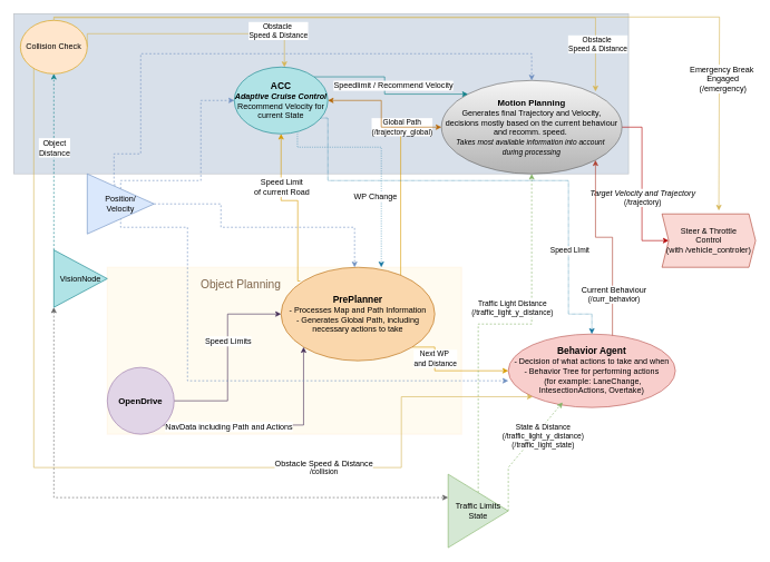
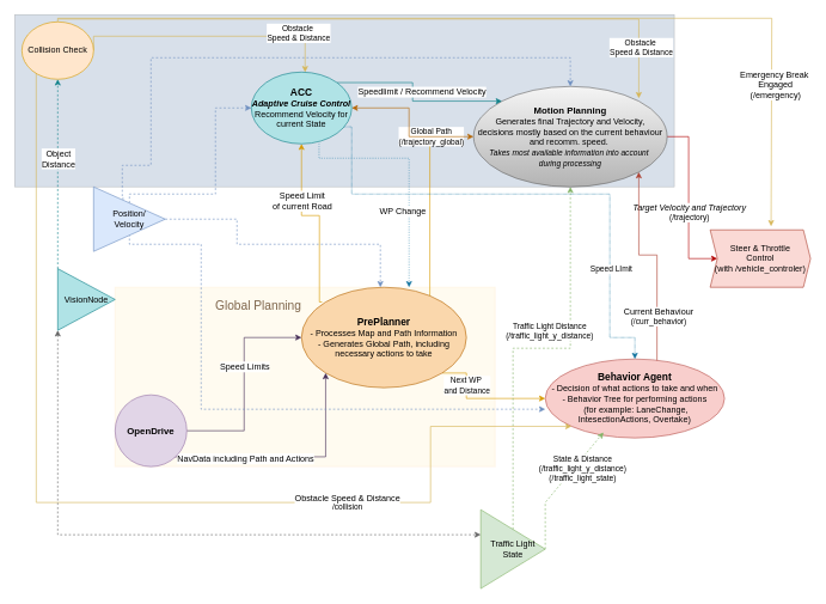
  <mxCell id="0" />
  <mxCell id="1" parent="0" />
  <mxCell id="2" value="" style="rounded=0;whiteSpace=wrap;html=1;fillColor=#3D6694;strokeColor=default;opacity=20;" parent="1" vertex="1"><mxGeometry x="20" y="20" width="920" height="240" as="geometry" /></mxCell>
  <mxCell id="3" value="" style="rounded=0;whiteSpace=wrap;html=1;fillColor=#fff2cc;strokeColor=#FFE6CC;opacity=30;strokeWidth=2;" vertex="1" parent="1"><mxGeometry x="160" y="400" width="530" height="250" as="geometry" /></mxCell>
  <mxCell id="4" style="edgeStyle=orthogonalEdgeStyle;rounded=0;orthogonalLoop=1;jettySize=auto;html=1;exitX=0;exitY=0;exitDx=0;exitDy=0;fillColor=#ffe6cc;strokeColor=#d79b00;entryX=0.5;entryY=1;entryDx=0;entryDy=0;" parent="1" edge="1"><mxGeometry relative="1" as="geometry"><Array as="points"><mxPoint x="445" y="421" /><mxPoint x="445" y="300" /><mxPoint x="420" y="300" /></Array><mxPoint x="448.683" y="420.503" as="sourcePoint" /><mxPoint x="420" y="200" as="targetPoint" /></mxGeometry></mxCell>
  <mxCell id="5" value="&lt;div style=&quot;font-size: 12px;&quot;&gt;&lt;font style=&quot;font-size: 12px;&quot;&gt;Speed Limit &lt;br&gt;&lt;/font&gt;&lt;/div&gt;&lt;div style=&quot;font-size: 12px;&quot;&gt;&lt;font style=&quot;font-size: 12px;&quot;&gt;of current Road&lt;br&gt;&lt;/font&gt;&lt;/div&gt;" style="edgeLabel;html=1;align=center;verticalAlign=middle;resizable=0;points=[];" parent="4" vertex="1" connectable="0"><mxGeometry x="-0.089" y="-5" relative="1" as="geometry"><mxPoint x="-30" y="-31" as="offset" /></mxGeometry></mxCell>
  <mxCell id="6" style="edgeStyle=orthogonalEdgeStyle;rounded=0;orthogonalLoop=1;jettySize=auto;html=1;fillColor=#ffcd28;gradientColor=#ffa500;strokeColor=#d79b00;exitX=1;exitY=0;exitDx=0;exitDy=0;endArrow=none;endFill=0;" parent="1" source="10" edge="1"><mxGeometry relative="1" as="geometry"><Array as="points"><mxPoint x="599" y="421" /><mxPoint x="599" y="190" /><mxPoint x="590" y="190" /></Array><mxPoint x="610" y="390" as="sourcePoint" /><mxPoint x="600" y="190" as="targetPoint" /></mxGeometry></mxCell>
  <mxCell id="7" value="&lt;div&gt;Global Path&lt;/div&gt;&lt;div&gt;(/trajectory_global)&lt;br&gt;&lt;/div&gt;" style="edgeLabel;html=1;align=center;verticalAlign=middle;resizable=0;points=[];" parent="6" vertex="1" connectable="0"><mxGeometry x="-0.099" y="1" relative="1" as="geometry"><mxPoint x="2" y="-128" as="offset" /></mxGeometry></mxCell>
  <mxCell id="8" style="edgeStyle=orthogonalEdgeStyle;rounded=0;orthogonalLoop=1;jettySize=auto;html=1;exitX=1;exitY=1;exitDx=0;exitDy=0;entryX=0;entryY=0.5;entryDx=0;entryDy=0;fillColor=#ffe6cc;strokeColor=#d79b00;" parent="1" source="10" target="24" edge="1"><mxGeometry relative="1" as="geometry"><Array as="points"><mxPoint x="650" y="520" /><mxPoint x="650" y="555" /></Array></mxGeometry></mxCell>
  <mxCell id="9" value="&lt;div&gt;Next WP&amp;nbsp;&lt;/div&gt;&lt;div&gt;and Distance&lt;/div&gt;" style="edgeLabel;html=1;align=center;verticalAlign=middle;resizable=0;points=[];" parent="8" vertex="1" connectable="0"><mxGeometry x="-0.362" y="4" relative="1" as="geometry"><mxPoint x="-4" y="-6" as="offset" /></mxGeometry></mxCell>
  <mxCell id="10" value="&lt;div style=&quot;font-size: 14px;&quot;&gt;&lt;b&gt;PrePlanner&lt;/b&gt;&lt;/div&gt;&lt;div&gt;- Processes Map and Path Information&lt;/div&gt;&lt;div&gt;- Generates Global Path, including necessary actions to take&lt;br&gt;&lt;/div&gt;" style="ellipse;whiteSpace=wrap;html=1;fillColor=#fad7ac;strokeColor=#b46504;" parent="1" vertex="1"><mxGeometry x="420" y="400" width="230" height="140" as="geometry" /></mxCell>
  <mxCell id="11" style="edgeStyle=orthogonalEdgeStyle;rounded=0;orthogonalLoop=1;jettySize=auto;html=1;exitX=0.638;exitY=0.863;exitDx=0;exitDy=0;entryX=0;entryY=1;entryDx=0;entryDy=0;fillColor=#76608a;strokeColor=#432D57;exitPerimeter=0;" parent="1" source="53" target="10" edge="1"><mxGeometry relative="1" as="geometry"><mxPoint x="242.426" y="638.284" as="sourcePoint" /></mxGeometry></mxCell>
  <mxCell id="12" value="&lt;font style=&quot;font-size: 12px;&quot;&gt;NavData including Path and Actions&lt;/font&gt;" style="edgeLabel;html=1;align=center;verticalAlign=middle;resizable=0;points=[];" parent="11" vertex="1" connectable="0"><mxGeometry x="-0.715" y="2" relative="1" as="geometry"><mxPoint x="69" y="4" as="offset" /></mxGeometry></mxCell>
  <mxCell id="13" style="edgeStyle=orthogonalEdgeStyle;rounded=0;orthogonalLoop=1;jettySize=auto;html=1;exitX=1;exitY=0.5;exitDx=0;exitDy=0;entryX=0;entryY=0.5;entryDx=0;entryDy=0;fillColor=#76608a;strokeColor=#432D57;" parent="1" source="53" target="10" edge="1"><mxGeometry relative="1" as="geometry"><mxPoint x="260" y="610" as="sourcePoint" /></mxGeometry></mxCell>
  <mxCell id="14" value="&lt;font style=&quot;font-size: 12px;&quot;&gt;Speed Limits&lt;/font&gt;" style="edgeLabel;html=1;align=center;verticalAlign=middle;resizable=0;points=[];" parent="13" vertex="1" connectable="0"><mxGeometry x="-0.212" relative="1" as="geometry"><mxPoint y="-56" as="offset" /></mxGeometry></mxCell>
  <mxCell id="15" style="edgeStyle=orthogonalEdgeStyle;rounded=0;orthogonalLoop=1;jettySize=auto;html=1;exitX=1;exitY=0.5;exitDx=0;exitDy=0;entryX=0;entryY=0.5;entryDx=0;entryDy=0;fillColor=#e51400;strokeColor=#B20000;" parent="1" source="18" target="21" edge="1"><mxGeometry relative="1" as="geometry"><Array as="points"><mxPoint x="960" y="190" /><mxPoint x="960" y="360" /></Array></mxGeometry></mxCell>
  <mxCell id="16" value="&lt;div&gt;&lt;i&gt;&lt;font style=&quot;font-size: 12px;&quot;&gt;Target Velocity and Trajectory &lt;/font&gt;&lt;/i&gt;&lt;/div&gt;(/trajectory)" style="edgeLabel;html=1;align=center;verticalAlign=middle;resizable=0;points=[];" parent="15" vertex="1" connectable="0"><mxGeometry x="-0.441" y="1" relative="1" as="geometry"><mxPoint x="-1" y="68" as="offset" /></mxGeometry></mxCell>
  <mxCell id="17" style="edgeStyle=orthogonalEdgeStyle;rounded=0;orthogonalLoop=1;jettySize=auto;html=1;exitX=0;exitY=0.5;exitDx=0;exitDy=0;entryX=1;entryY=0.5;entryDx=0;entryDy=0;startArrow=classic;startFill=1;fillColor=#fad7ac;strokeColor=#b46504;" parent="1" source="18" target="50" edge="1"><mxGeometry relative="1" as="geometry"><Array as="points"><mxPoint x="570" y="190" /><mxPoint x="570" y="150" /></Array></mxGeometry></mxCell>
  <mxCell id="18" value="&lt;div&gt;&lt;font style=&quot;font-size: 13px;&quot;&gt;&lt;b&gt;Motion Planning&lt;/b&gt;&lt;/font&gt;&lt;/div&gt;&lt;div&gt;&amp;nbsp;Generates final Trajectory and Velocity,&amp;nbsp;&lt;/div&gt;&lt;div&gt;decisions mostly based on the current behaviour and recomm. speed.&amp;nbsp;&lt;/div&gt;&lt;div&gt;&lt;font&gt;&lt;i&gt;&lt;span style=&quot;font-size: 11px;&quot;&gt;Takes most available information into account&amp;nbsp;&lt;/span&gt;&lt;/i&gt;&lt;/font&gt;&lt;/div&gt;&lt;div&gt;&lt;font&gt;&lt;i&gt;&lt;span style=&quot;font-size: 11px;&quot;&gt;during processing&lt;/span&gt;&lt;/i&gt;&lt;/font&gt;&lt;/div&gt;" style="ellipse;whiteSpace=wrap;html=1;fillColor=#f5f5f5;strokeColor=#666666;gradientColor=#b3b3b3;" parent="1" vertex="1"><mxGeometry x="660" y="120" width="270" height="140" as="geometry" /></mxCell>
  <mxCell id="19" style="edgeStyle=orthogonalEdgeStyle;rounded=0;orthogonalLoop=1;jettySize=auto;html=1;exitX=1;exitY=0;exitDx=0;exitDy=0;entryX=0;entryY=0;entryDx=0;entryDy=0;fillColor=#b0e3e6;strokeColor=#0e8088;" parent="1" source="50" target="18" edge="1"><mxGeometry relative="1" as="geometry" /></mxCell>
  <mxCell id="20" value="&lt;font style=&quot;font-size: 12px;&quot;&gt;Speedlimit / Recommend Velocity&lt;br&gt;&lt;/font&gt;" style="edgeLabel;html=1;align=center;verticalAlign=middle;resizable=0;points=[];" parent="19" vertex="1" connectable="0"><mxGeometry x="-0.117" y="-3" relative="1" as="geometry"><mxPoint x="15" y="5" as="offset" /></mxGeometry></mxCell>
  <mxCell id="21" value="&lt;div&gt;Steer &amp;amp; Throttle&lt;/div&gt;&lt;div&gt;Control&lt;br&gt;&lt;/div&gt;&lt;div&gt;(with /vehicle_controler)&lt;br&gt;&lt;/div&gt;" style="shape=step;perimeter=stepPerimeter;whiteSpace=wrap;html=1;fixedSize=1;size=10;fillColor=#fad9d5;strokeColor=#ae4132;" parent="1" vertex="1"><mxGeometry x="990" y="320" width="140" height="80" as="geometry" /></mxCell>
  <mxCell id="22" style="edgeStyle=orthogonalEdgeStyle;rounded=0;orthogonalLoop=1;jettySize=auto;html=1;exitX=1;exitY=0;exitDx=0;exitDy=0;entryX=1;entryY=1;entryDx=0;entryDy=0;fillColor=#fad9d5;strokeColor=#ae4132;" parent="1" target="18" edge="1"><mxGeometry relative="1" as="geometry"><mxPoint x="915.861" y="509.285" as="sourcePoint" /><mxPoint x="850.003" y="199.995" as="targetPoint" /><Array as="points"><mxPoint x="916" y="355" /><mxPoint x="891" y="355" /></Array></mxGeometry></mxCell>
  <mxCell id="23" value="&lt;div&gt;&lt;font style=&quot;font-size: 12px;&quot;&gt;Current Behaviour&lt;/font&gt;&lt;/div&gt;(/curr_behavior)" style="edgeLabel;html=1;align=center;verticalAlign=middle;resizable=0;points=[];" parent="22" vertex="1" connectable="0"><mxGeometry x="-0.735" y="-2" relative="1" as="geometry"><mxPoint y="-30" as="offset" /></mxGeometry></mxCell>
  <mxCell id="24" value="&lt;div&gt;&lt;b&gt;&lt;font style=&quot;font-size: 14px;&quot;&gt;Behavior Agent&lt;/font&gt;&lt;/b&gt;&lt;/div&gt;&lt;div&gt;- Decision of what actions to take and when&lt;/div&gt;&lt;div&gt;- Behavior Tree for performing actions&lt;br&gt;&lt;/div&gt;&lt;div&gt;&amp;nbsp;(for example: LaneChange,&lt;/div&gt;&lt;div&gt;IntesectionActions, Overtake)&lt;br&gt;&lt;/div&gt;" style="ellipse;whiteSpace=wrap;html=1;fillColor=#f8cecc;strokeColor=#b85450;" parent="1" vertex="1"><mxGeometry x="760" y="500" width="250" height="110" as="geometry" /></mxCell>
  <mxCell id="25" value="" style="endArrow=classic;html=1;rounded=0;entryX=0.325;entryY=0.93;entryDx=0;entryDy=0;entryPerimeter=0;exitX=1;exitY=0.5;exitDx=0;exitDy=0;dashed=1;fillColor=#d5e8d4;strokeColor=#82b366;" parent="1" source="34" target="24" edge="1"><mxGeometry width="50" height="50" relative="1" as="geometry"><mxPoint x="730" y="810" as="sourcePoint" /><mxPoint x="640" y="360" as="targetPoint" /><Array as="points"><mxPoint x="760" y="700" /></Array></mxGeometry></mxCell>
  <mxCell id="26" value="&lt;div&gt;State &amp;amp; Distance&lt;/div&gt;&lt;div&gt;(/traffic_light_y_distance)&lt;/div&gt;&lt;div&gt;(/traffic_light_state)&lt;br&gt;&lt;/div&gt;" style="edgeLabel;html=1;align=center;verticalAlign=middle;resizable=0;points=[];" parent="25" vertex="1" connectable="0"><mxGeometry x="0.011" y="3" relative="1" as="geometry"><mxPoint x="33" y="-21" as="offset" /></mxGeometry></mxCell>
  <mxCell id="27" style="edgeStyle=orthogonalEdgeStyle;rounded=0;orthogonalLoop=1;jettySize=auto;html=1;exitX=0.5;exitY=0;exitDx=0;exitDy=0;entryX=0;entryY=0.5;entryDx=0;entryDy=0;dashed=1;fillColor=#dae8fc;strokeColor=#6c8ebf;" parent="1" source="31" target="50" edge="1"><mxGeometry relative="1" as="geometry"><Array as="points"><mxPoint x="180" y="270" /><mxPoint x="300" y="270" /><mxPoint x="300" y="150" /></Array></mxGeometry></mxCell>
  <mxCell id="28" style="edgeStyle=orthogonalEdgeStyle;rounded=0;orthogonalLoop=1;jettySize=auto;html=1;exitX=1;exitY=0.5;exitDx=0;exitDy=0;entryX=0.474;entryY=0.007;entryDx=0;entryDy=0;dashed=1;fillColor=#dae8fc;strokeColor=#6c8ebf;entryPerimeter=0;" parent="1" source="31" target="10" edge="1"><mxGeometry relative="1" as="geometry"><Array as="points"><mxPoint x="330" y="305" /><mxPoint x="330" y="340" /><mxPoint x="530" y="340" /><mxPoint x="530" y="400" /></Array></mxGeometry></mxCell>
  <mxCell id="29" style="edgeStyle=orthogonalEdgeStyle;rounded=0;orthogonalLoop=1;jettySize=auto;html=1;exitX=0.5;exitY=1;exitDx=0;exitDy=0;entryX=0;entryY=0.636;entryDx=0;entryDy=0;dashed=1;fillColor=#dae8fc;strokeColor=#6c8ebf;entryPerimeter=0;" parent="1" target="24" edge="1"><mxGeometry relative="1" as="geometry"><Array as="points"><mxPoint x="180" y="340" /><mxPoint x="280" y="340" /><mxPoint x="280" y="570" /></Array><mxPoint x="180" y="320" as="sourcePoint" /><mxPoint x="760" y="557.5" as="targetPoint" /></mxGeometry></mxCell>
  <mxCell id="30" style="edgeStyle=orthogonalEdgeStyle;rounded=0;orthogonalLoop=1;jettySize=auto;html=1;exitX=0.41;exitY=0.2;exitDx=0;exitDy=0;entryX=0.5;entryY=0;entryDx=0;entryDy=0;dashed=1;fillColor=#dae8fc;strokeColor=#6c8ebf;exitPerimeter=0;" parent="1" source="31" target="18" edge="1"><mxGeometry relative="1" as="geometry"><Array as="points"><mxPoint x="171" y="273" /><mxPoint x="170" y="273" /><mxPoint x="170" y="230" /><mxPoint x="210" y="230" /><mxPoint x="210" y="80" /><mxPoint x="795" y="80" /></Array></mxGeometry></mxCell>
  <mxCell id="31" value="&lt;div&gt;Position/&lt;/div&gt;&lt;div&gt;Velocity&lt;br&gt;&lt;/div&gt;" style="triangle;whiteSpace=wrap;html=1;fillColor=#dae8fc;strokeColor=#6c8ebf;" parent="1" vertex="1"><mxGeometry x="130" y="260" width="100" height="90" as="geometry" /></mxCell>
  <mxCell id="32" style="edgeStyle=orthogonalEdgeStyle;rounded=0;orthogonalLoop=1;jettySize=auto;html=1;exitX=0.5;exitY=0;exitDx=0;exitDy=0;dashed=1;fillColor=#d5e8d4;strokeColor=#82b366;" parent="1" source="34" target="18" edge="1"><mxGeometry relative="1" as="geometry" /></mxCell>
  <mxCell id="33" value="&lt;div&gt;Traffic Light Distance&lt;/div&gt;&lt;div&gt;(/traffic_light_y_distance)&lt;/div&gt;" style="edgeLabel;html=1;align=center;verticalAlign=middle;resizable=0;points=[];" parent="32" vertex="1" connectable="0"><mxGeometry x="0.214" y="-4" relative="1" as="geometry"><mxPoint x="-34" y="-19" as="offset" /></mxGeometry></mxCell>
- <mxCell id="34" value="Traffic Limits State" style="triangle;whiteSpace=wrap;html=1;fillColor=#d5e8d4;strokeColor=#82b366;" parent="1" vertex="1"><mxGeometry x="670" y="710" width="90" height="110" as="geometry" /></mxCell>
+ <mxCell id="34" value="Traffic Light State" style="triangle;whiteSpace=wrap;html=1;fillColor=#d5e8d4;strokeColor=#82b366;" parent="1" vertex="1"><mxGeometry x="670" y="710" width="90" height="110" as="geometry" /></mxCell>
  <mxCell id="35" style="edgeStyle=orthogonalEdgeStyle;rounded=0;orthogonalLoop=1;jettySize=auto;html=1;exitX=0.5;exitY=0;exitDx=0;exitDy=0;entryX=1;entryY=0;entryDx=0;entryDy=0;fillColor=#fff2cc;strokeColor=#d6b656;" parent="1" edge="1"><mxGeometry relative="1" as="geometry"><mxPoint x="80" y="26" as="sourcePoint" /><mxPoint x="890.459" y="136.503" as="targetPoint" /><Array as="points"><mxPoint x="891" y="26" /></Array></mxGeometry></mxCell>
  <mxCell id="36" value="&lt;div&gt;Obstacle&amp;nbsp;&lt;/div&gt;&lt;div&gt;Speed &amp;amp; Distance&lt;/div&gt;" style="edgeLabel;html=1;align=center;verticalAlign=middle;resizable=0;points=[];" parent="35" vertex="1" connectable="0"><mxGeometry x="0.846" y="3" relative="1" as="geometry"><mxPoint as="offset" /></mxGeometry></mxCell>
  <mxCell id="37" style="edgeStyle=orthogonalEdgeStyle;rounded=0;orthogonalLoop=1;jettySize=auto;html=1;exitX=1;exitY=0.5;exitDx=0;exitDy=0;fillColor=#fff2cc;strokeColor=#d6b656;" parent="1" source="43" target="50" edge="1"><mxGeometry relative="1" as="geometry"><Array as="points"><mxPoint x="130" y="50" /><mxPoint x="425" y="50" /></Array></mxGeometry></mxCell>
  <mxCell id="38" value="&lt;div&gt;Obstacle&amp;nbsp;&lt;/div&gt;&lt;div&gt;Speed &amp;amp; Distance&lt;/div&gt;" style="edgeLabel;html=1;align=center;verticalAlign=middle;resizable=0;points=[];" parent="37" vertex="1" connectable="0"><mxGeometry x="0.69" y="4" relative="1" as="geometry"><mxPoint x="-4" y="-1" as="offset" /></mxGeometry></mxCell>
  <mxCell id="39" style="edgeStyle=orthogonalEdgeStyle;rounded=0;orthogonalLoop=1;jettySize=auto;html=1;fillColor=#fff2cc;strokeColor=#d6b656;entryX=0.25;entryY=0;entryDx=0;entryDy=0;exitX=0.5;exitY=0;exitDx=0;exitDy=0;" parent="1" edge="1" source="43"><mxGeometry relative="1" as="geometry"><mxPoint x="1075" y="315" as="targetPoint" /><mxPoint x="80" y="5" as="sourcePoint" /><Array as="points"><mxPoint x="80" y="25" /><mxPoint x="1076" y="25" /></Array></mxGeometry></mxCell>
  <mxCell id="40" value="&lt;div&gt;&lt;font style=&quot;font-size: 12px;&quot;&gt;Emergency Break&amp;nbsp;&lt;/font&gt;&lt;/div&gt;&lt;div&gt;&lt;font style=&quot;font-size: 12px;&quot;&gt;Engaged&lt;/font&gt;&lt;/div&gt;&lt;div&gt;&lt;font style=&quot;font-size: 12px;&quot;&gt;(/emergency)&lt;br&gt;&lt;/font&gt;&lt;/div&gt;" style="edgeLabel;html=1;align=center;verticalAlign=middle;resizable=0;points=[];" parent="39" vertex="1" connectable="0"><mxGeometry x="0.678" y="3" relative="1" as="geometry"><mxPoint x="2" y="10" as="offset" /></mxGeometry></mxCell>
  <mxCell id="41" style="edgeStyle=orthogonalEdgeStyle;rounded=0;orthogonalLoop=1;jettySize=auto;html=1;exitX=0;exitY=0.75;exitDx=0;exitDy=0;entryX=0;entryY=1;entryDx=0;entryDy=0;fillColor=#fff2cc;strokeColor=#d6b656;" parent="1" source="43" target="24" edge="1"><mxGeometry relative="1" as="geometry"><mxPoint x="100" y="760" as="targetPoint" /><Array as="points"><mxPoint x="35" y="60" /><mxPoint x="50" y="60" /><mxPoint x="50" y="700" /><mxPoint x="600" y="700" /><mxPoint x="600" y="594" /></Array></mxGeometry></mxCell>
  <mxCell id="42" value="&lt;div&gt;&lt;font style=&quot;font-size: 12px;&quot;&gt;Obstacle Speed &amp;amp; Distance&lt;/font&gt;&lt;/div&gt;&lt;div&gt;&lt;font style=&quot;font-size: 11px;&quot;&gt;/collision&lt;br&gt;&lt;/font&gt;&lt;/div&gt;" style="edgeLabel;html=1;align=center;verticalAlign=middle;resizable=0;points=[];" parent="41" vertex="1" connectable="0"><mxGeometry x="0.536" y="1" relative="1" as="geometry"><mxPoint x="-63" as="offset" /></mxGeometry></mxCell>
  <mxCell id="43" value="Collision Check" style="whiteSpace=wrap;html=1;fillColor=#ffe6cc;strokeColor=#d79b00;shape=ellipse;perimeter=ellipsePerimeter;" parent="1" vertex="1"><mxGeometry x="30" y="30" width="100" height="80" as="geometry" /></mxCell>
  <mxCell id="44" style="edgeStyle=orthogonalEdgeStyle;rounded=0;orthogonalLoop=1;jettySize=auto;html=1;exitX=0.917;exitY=0.763;exitDx=0;exitDy=0;exitPerimeter=0;fillColor=#b1ddf0;strokeColor=#10739e;dashed=1;dashPattern=1 1;entryX=0.5;entryY=0;entryDx=0;entryDy=0;" parent="1" source="50" target="24" edge="1"><mxGeometry relative="1" as="geometry"><Array as="points"><mxPoint x="490" y="176" /><mxPoint x="490" y="270" /><mxPoint x="850" y="270" /><mxPoint x="850" y="470" /><mxPoint x="885" y="470" /></Array><mxPoint x="810" y="500" as="targetPoint" /></mxGeometry></mxCell>
  <mxCell id="45" value="Speed LImit" style="edgeLabel;html=1;align=center;verticalAlign=middle;resizable=0;points=[];fillOpacity=100;" parent="44" vertex="1" connectable="0"><mxGeometry x="0.561" y="1" relative="1" as="geometry"><mxPoint as="offset" /></mxGeometry></mxCell>
  <mxCell id="46" style="edgeStyle=orthogonalEdgeStyle;rounded=0;orthogonalLoop=1;jettySize=auto;html=1;entryX=-0.011;entryY=0.436;entryDx=0;entryDy=0;fillColor=#f5f5f5;gradientColor=#b3b3b3;strokeColor=#666666;dashed=1;startArrow=classic;startFill=1;entryPerimeter=0;exitX=0;exitY=1;exitDx=0;exitDy=0;exitPerimeter=0;" parent="1" edge="1" source="47"><mxGeometry relative="1" as="geometry"><mxPoint x="86" y="470" as="sourcePoint" /><mxPoint x="670" y="744.96" as="targetPoint" /><Array as="points"><mxPoint x="80" y="745" /></Array></mxGeometry></mxCell>
  <mxCell id="47" value="VisionNode" style="triangle;whiteSpace=wrap;html=1;fillColor=#b0e3e6;strokeColor=#0e8088;" parent="1" vertex="1"><mxGeometry x="80" y="374" width="80" height="86" as="geometry" /></mxCell>
  <mxCell id="48" style="edgeStyle=orthogonalEdgeStyle;rounded=0;orthogonalLoop=1;jettySize=auto;html=1;exitX=0;exitY=0.25;exitDx=0;exitDy=0;entryX=0.5;entryY=1;entryDx=0;entryDy=0;fillColor=#b0e3e6;strokeColor=#0e8088;dashed=1;" parent="1" target="43" edge="1"><mxGeometry relative="1" as="geometry"><mxPoint x="80" y="374" as="sourcePoint" /><mxPoint x="95.355" y="85.064" as="targetPoint" /><Array as="points"><mxPoint x="80" y="250" /><mxPoint x="80" y="250" /></Array></mxGeometry></mxCell>
  <mxCell id="49" value="&lt;div style=&quot;font-size: 12px;&quot;&gt;&lt;font style=&quot;font-size: 12px;&quot;&gt;Object&lt;/font&gt;&lt;/div&gt;&lt;div style=&quot;font-size: 12px;&quot;&gt;&lt;font style=&quot;font-size: 12px;&quot;&gt;Distance&lt;br&gt;&lt;/font&gt;&lt;/div&gt;" style="edgeLabel;html=1;align=center;verticalAlign=middle;resizable=0;points=[];" parent="48" vertex="1" connectable="0"><mxGeometry x="0.22" y="-3" relative="1" as="geometry"><mxPoint x="-3" y="7" as="offset" /></mxGeometry></mxCell>
  <mxCell id="50" value="&lt;div&gt;&lt;b&gt;&lt;font style=&quot;font-size: 14px;&quot;&gt;ACC&lt;/font&gt;&lt;br&gt;&lt;/b&gt;&lt;/div&gt;&lt;div style=&quot;&quot;&gt;&lt;span style=&quot;&quot;&gt;&lt;font style=&quot;font-size: 12px;&quot;&gt;&lt;i&gt;&lt;b&gt;Adaptive Cruise Control&lt;/b&gt;&lt;/i&gt;&lt;/font&gt;&lt;/span&gt;&lt;/div&gt;&lt;div&gt;Recommend Velocity for current State&lt;br&gt;&lt;/div&gt;" style="ellipse;whiteSpace=wrap;html=1;fillColor=#b0e3e6;strokeColor=#0e8088;" parent="1" vertex="1"><mxGeometry x="350" y="100" width="140" height="100" as="geometry" /></mxCell>
  <mxCell id="51" style="edgeStyle=orthogonalEdgeStyle;rounded=0;orthogonalLoop=1;jettySize=auto;html=1;entryX=0.675;entryY=0.988;entryDx=0;entryDy=0;entryPerimeter=0;dashed=1;startArrow=classic;startFill=1;endArrow=none;endFill=0;fillColor=#b1ddf0;strokeColor=#10739e;dashPattern=1 2;" parent="1" target="50" edge="1"><mxGeometry relative="1" as="geometry"><mxPoint x="570" y="400" as="sourcePoint" /><Array as="points"><mxPoint x="570" y="400" /><mxPoint x="570" y="220" /><mxPoint x="451" y="220" /></Array></mxGeometry></mxCell>
  <mxCell id="52" value="&lt;font style=&quot;font-size: 12px;&quot;&gt;WP Change&lt;br&gt;&lt;/font&gt;" style="edgeLabel;html=1;align=center;verticalAlign=middle;resizable=0;points=[];" parent="51" vertex="1" connectable="0"><mxGeometry x="-0.556" y="-3" relative="1" as="geometry"><mxPoint x="-13" y="-34" as="offset" /></mxGeometry></mxCell>
  <mxCell id="53" value="&lt;font style=&quot;font-size: 13px;&quot;&gt;&lt;b&gt;OpenDrive&lt;/b&gt;&lt;/font&gt;" style="ellipse;whiteSpace=wrap;html=1;fillColor=#e1d5e7;strokeColor=#9673a6;" vertex="1" parent="1"><mxGeometry x="160" y="550" width="100" height="100" as="geometry" /></mxCell>
- <mxCell id="54" value="&lt;font style=&quot;font-size: 17px;&quot; color=&quot;#7d644b&quot;&gt;Object Planning&lt;br&gt;&lt;/font&gt;" style="text;html=1;align=center;verticalAlign=middle;whiteSpace=wrap;rounded=0;fillColor=none;strokeColor=none;" vertex="1" parent="1"><mxGeometry x="290" y="414" width="140" height="26" as="geometry" /></mxCell>
+ <mxCell id="54" value="&lt;font style=&quot;font-size: 17px;&quot; color=&quot;#7d644b&quot;&gt;Global Planning&lt;br&gt;&lt;/font&gt;" style="text;html=1;align=center;verticalAlign=middle;whiteSpace=wrap;rounded=0;fillColor=none;strokeColor=none;" vertex="1" parent="1"><mxGeometry x="290" y="414" width="140" height="26" as="geometry" /></mxCell>
